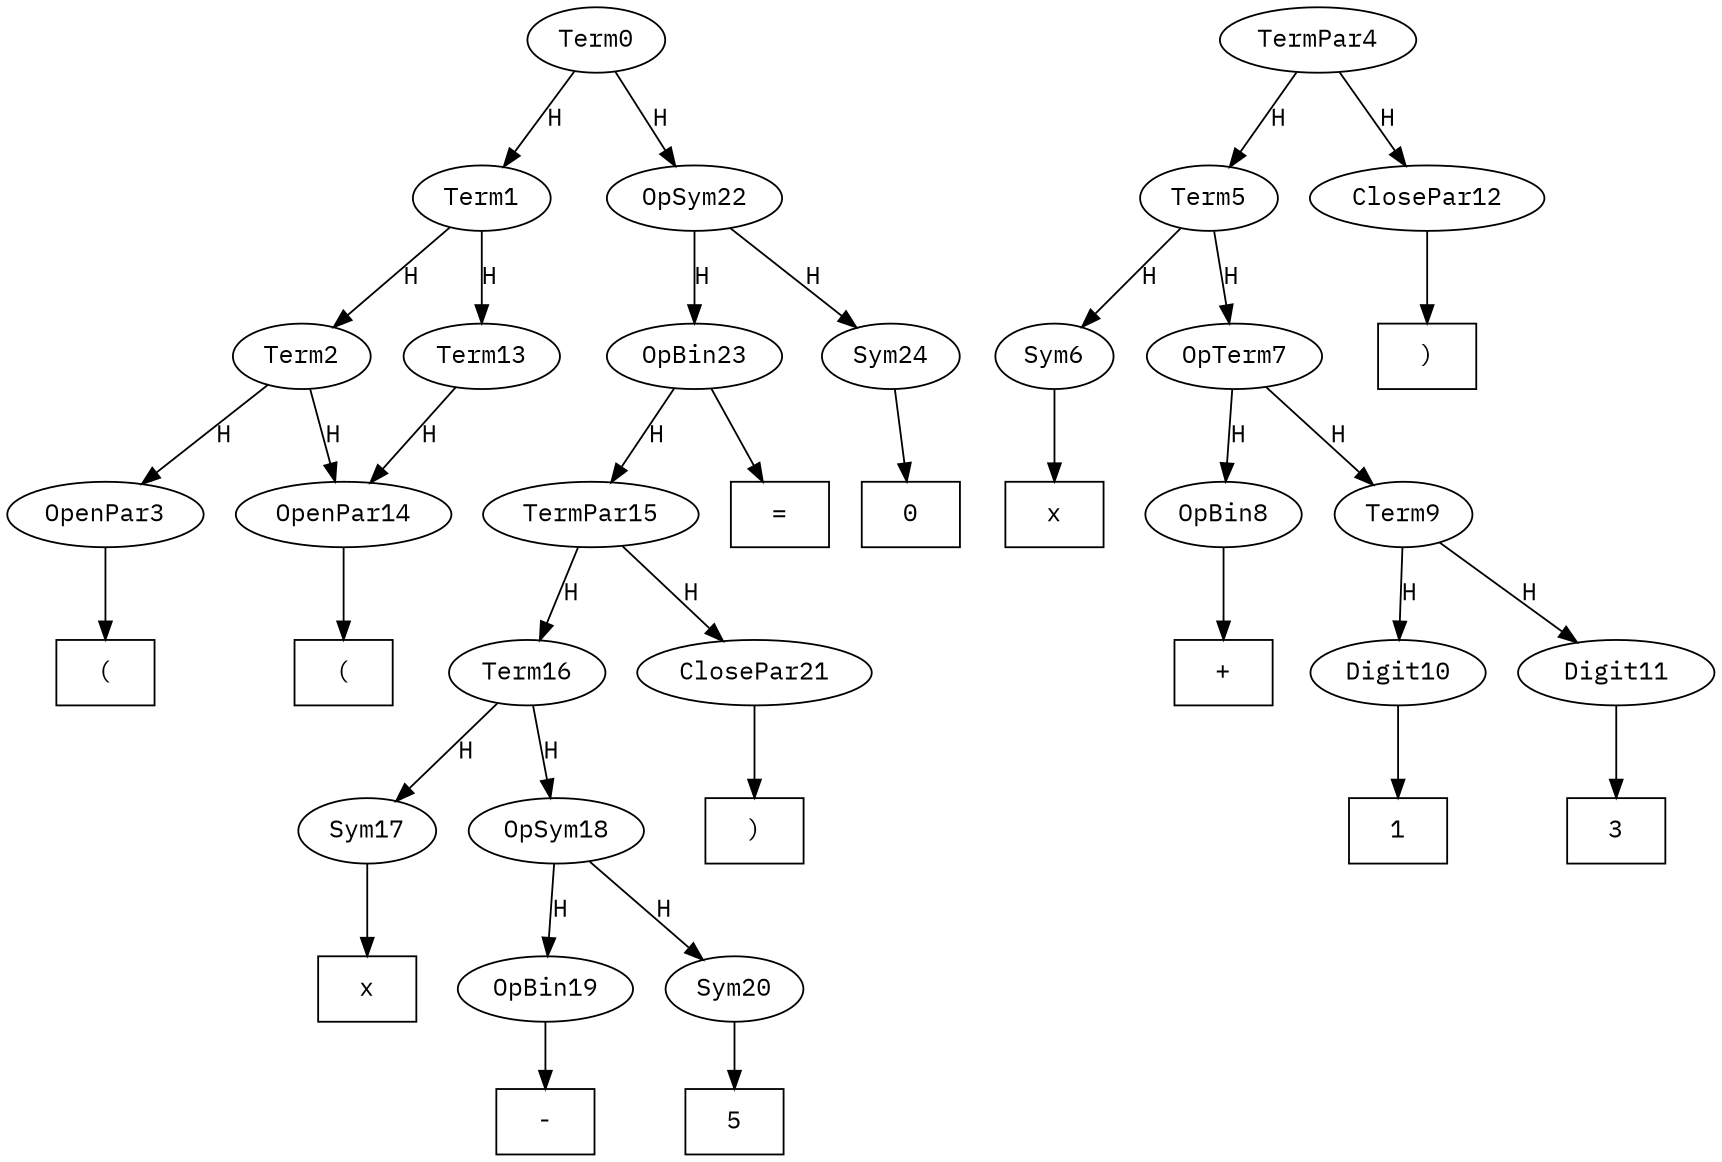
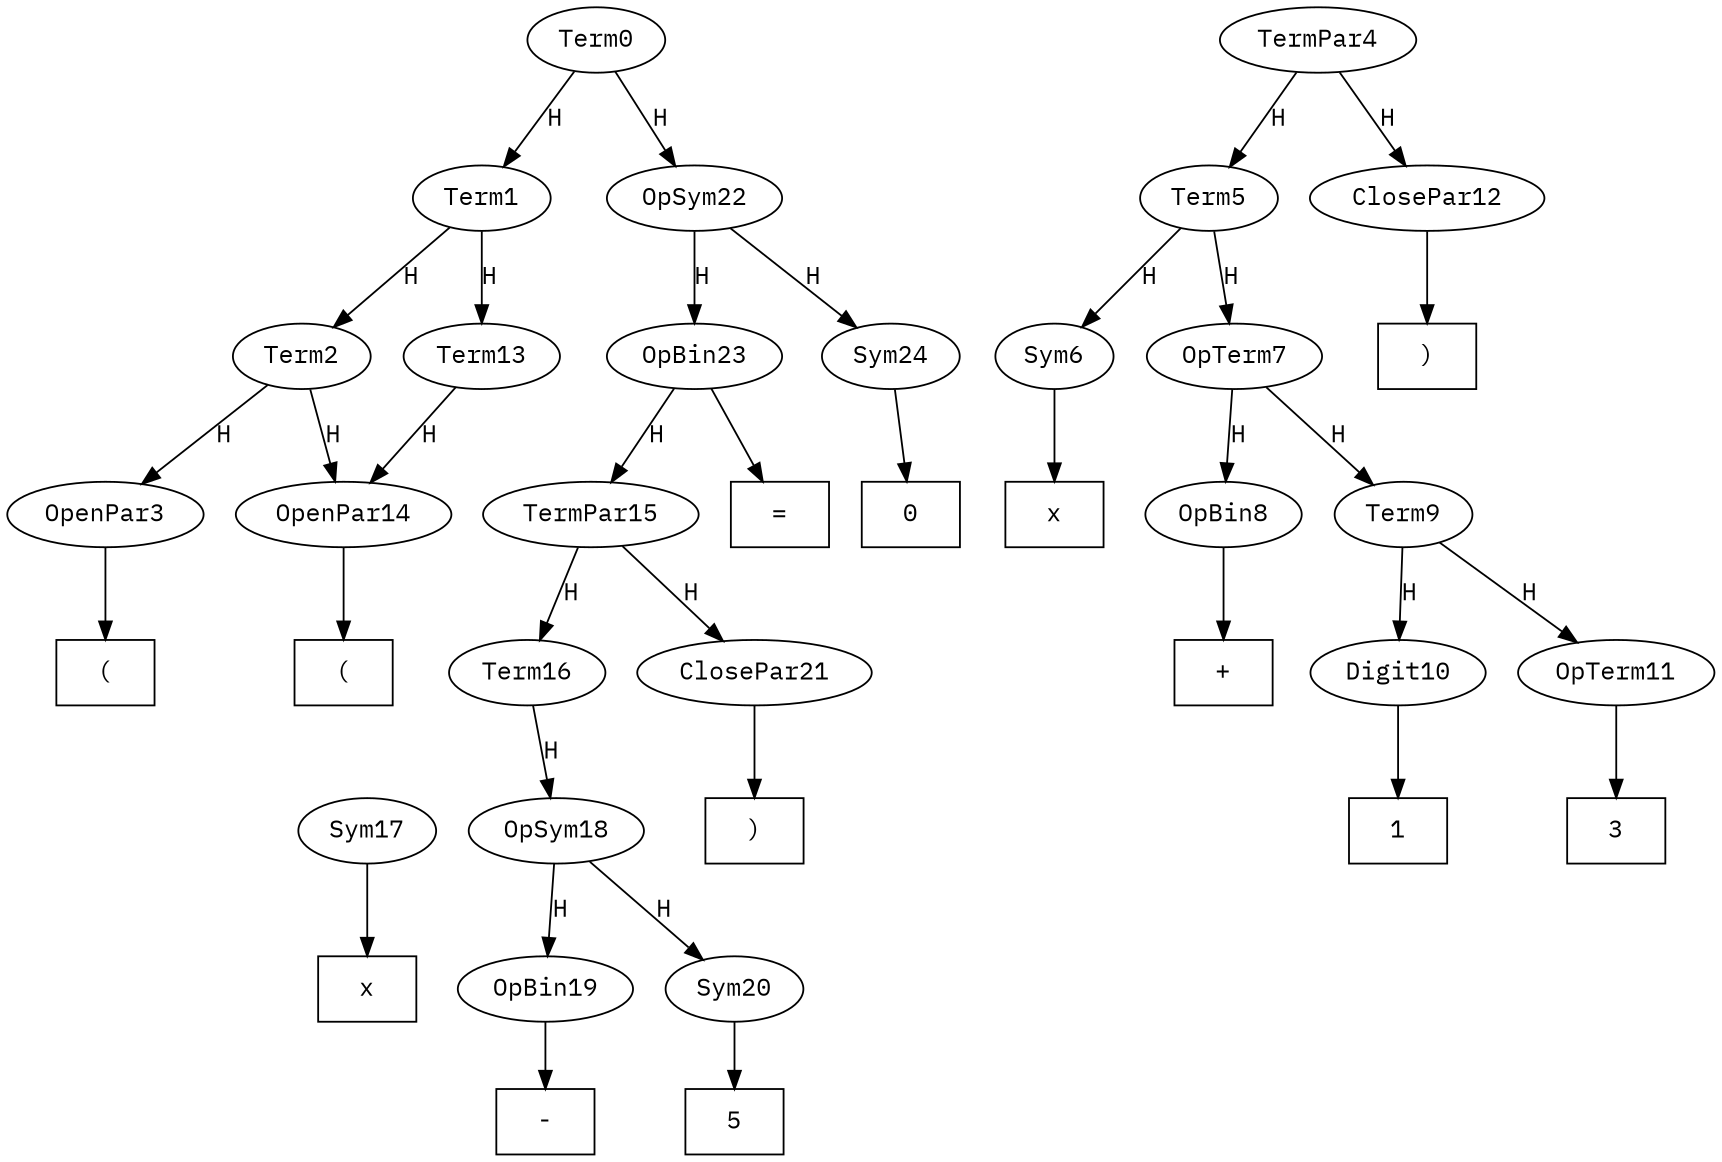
  digraph {
    fontname="IBM Plex Mono"
    node [fontname="IBM Plex Mono"]
    edge [fontname="IBM Plex Mono"]
    Term0
    Term1
    OpSym22
    Term2
    Term13
    OpBin23
    Sym24
    OpenPar3
    OpenPar14
    n10 [label="(" shape=box]
    TermPar4
    Term5
    ClosePar12
    Sym6
    OpTerm7
    n16 [label=")" shape=box]
    n17 [label=x shape=box]
    OpBin8
    Term9
    n20 [label="+" shape=box]
    Digit10
-   Digit11
+   Digit11 [label=OpTerm11]
    n23 [label=1 shape=box]
    n24 [label=3 shape=box]
    n25 [label="(" shape=box]
    TermPar15
    Term16
    ClosePar21
    Sym17
    OpSym18
    n31 [label=")" shape=box]
    n32 [label=x shape=box]
    OpBin19
    Sym20
    n35 [label="-" shape=box]
    n36 [label=5 shape=box]
    n37 [label="=" shape=box]
    n38 [label=0 shape=box]
    Term0 -> Term1 [label=H]
    Term0 -> OpSym22 [label=H]
    Term1 -> Term2 [label=H]
    Term1 -> Term13 [label=H]
    OpSym22 -> OpBin23 [label=H]
    OpSym22 -> Sym24 [label=H]
    Term2 -> OpenPar3 [label=H]
    Term2 -> OpenPar14 [label=H]
    Term13 -> OpenPar14 [label=H]
    OpBin23 -> TermPar15 [label=H]
    OpBin23 -> n37
    Sym24 -> n38
    OpenPar3 -> n10
    OpenPar14 -> n25
    TermPar4 -> Term5 [label=H]
    TermPar4 -> ClosePar12 [label=H]
    Term5 -> Sym6 [label=H]
    Term5 -> OpTerm7 [label=H]
    ClosePar12 -> n16
    Sym6 -> n17
    OpTerm7 -> OpBin8 [label=H]
    OpTerm7 -> Term9 [label=H]
    OpBin8 -> n20
    Term9 -> Digit10 [label=H]
    Term9 -> Digit11 [label=H]
    Digit10 -> n23
    Digit11 -> n24
    TermPar15 -> Term16 [label=H]
    TermPar15 -> ClosePar21 [label=H]
-   Term16 -> Sym17 [label=H]
    Term16 -> OpSym18 [label=H]
    ClosePar21 -> n31
    Sym17 -> n32
    OpSym18 -> OpBin19 [label=H]
    OpSym18 -> Sym20 [label=H]
    OpBin19 -> n35
    Sym20 -> n36
  }
